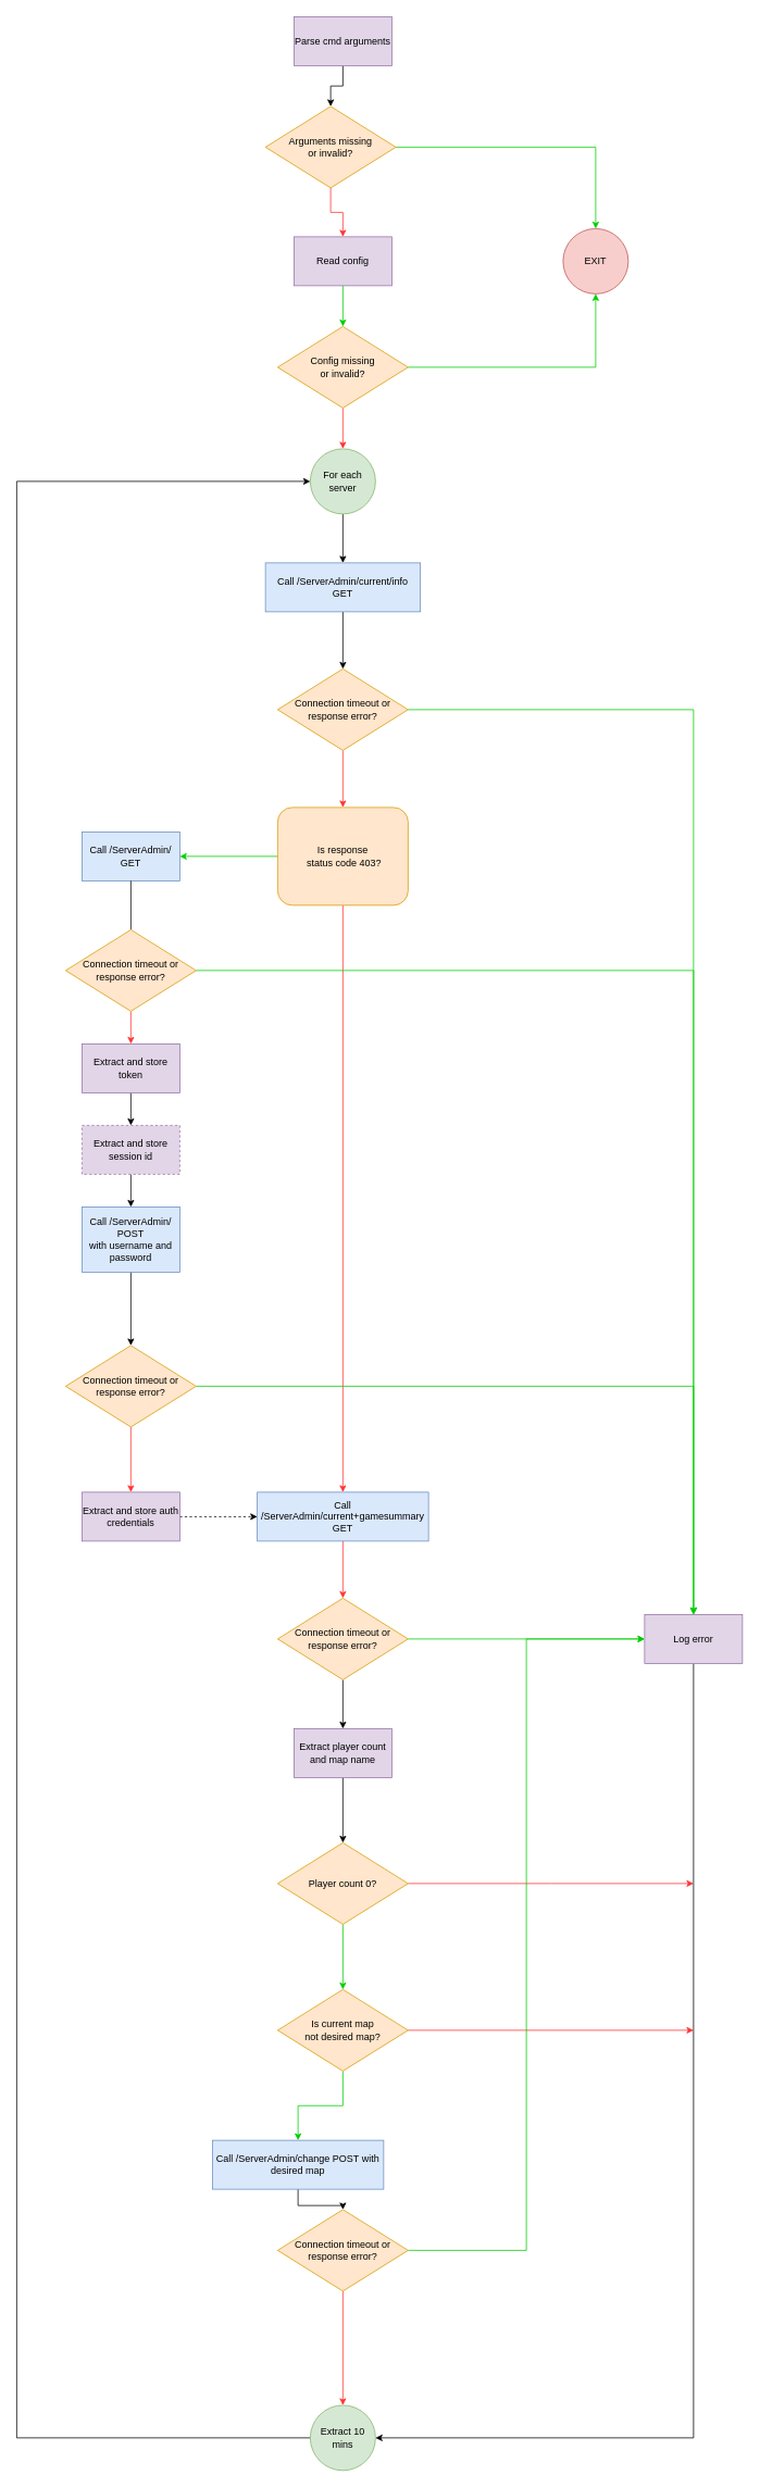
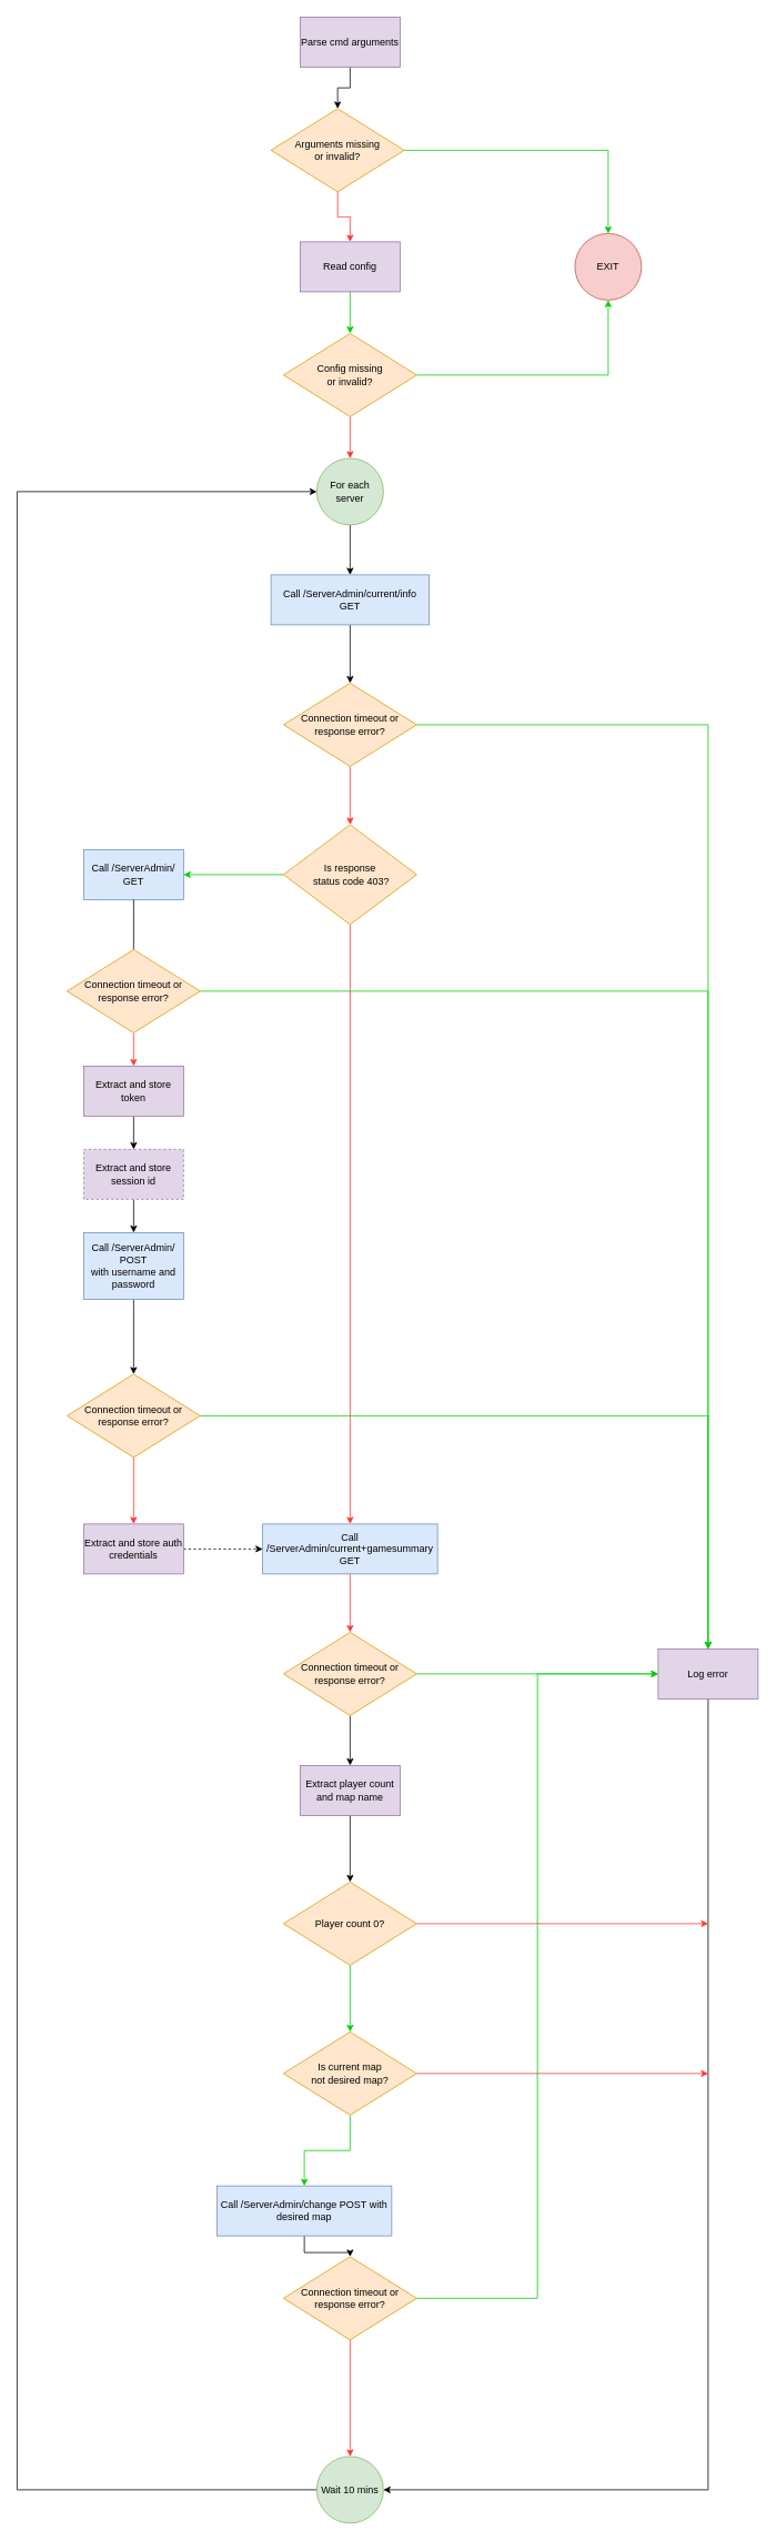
  <mxCell id="0" />
  <mxCell id="1" parent="0" />
  <mxCell id="2" value="" style="edgeStyle=orthogonalEdgeStyle;rounded=0;orthogonalLoop=1;jettySize=auto;html=1;startArrow=none;strokeColor=#FF3333;" parent="1" source="28" target="5" edge="1"><mxGeometry relative="1" as="geometry" /></mxCell>
  <mxCell id="3" value="Call /ServerAdmin/ GET" style="whiteSpace=wrap;html=1;fillColor=#dae8fc;strokeColor=#6c8ebf;" parent="1" vertex="1"><mxGeometry x="100" y="1020" width="120" height="60" as="geometry" /></mxCell>
  <mxCell id="4" value="" style="edgeStyle=orthogonalEdgeStyle;rounded=0;orthogonalLoop=1;jettySize=auto;html=1;" parent="1" source="5" target="7" edge="1"><mxGeometry relative="1" as="geometry" /></mxCell>
  <mxCell id="5" value="Extract and store token" style="whiteSpace=wrap;html=1;fillColor=#e1d5e7;strokeColor=#9673a6;" parent="1" vertex="1"><mxGeometry x="100" y="1280" width="120" height="60" as="geometry" /></mxCell>
  <mxCell id="6" value="" style="edgeStyle=orthogonalEdgeStyle;rounded=0;orthogonalLoop=1;jettySize=auto;html=1;" parent="1" source="7" target="9" edge="1"><mxGeometry relative="1" as="geometry" /></mxCell>
  <mxCell id="7" value="Extract and store session id" style="whiteSpace=wrap;html=1;fillColor=#e1d5e7;strokeColor=#9673a6;dashed=1;" parent="1" vertex="1"><mxGeometry x="100" y="1380" width="120" height="60" as="geometry" /></mxCell>
  <mxCell id="8" value="" style="edgeStyle=orthogonalEdgeStyle;rounded=0;orthogonalLoop=1;jettySize=auto;html=1;" parent="1" source="9" target="31" edge="1"><mxGeometry relative="1" as="geometry" /></mxCell>
  <mxCell id="9" value="Call /ServerAdmin/ POST&lt;br&gt;with username and password" style="whiteSpace=wrap;html=1;fillColor=#dae8fc;strokeColor=#6c8ebf;" parent="1" vertex="1"><mxGeometry x="100" y="1480" width="120" height="80" as="geometry" /></mxCell>
  <mxCell id="10" style="edgeStyle=none;rounded=0;orthogonalLoop=1;jettySize=auto;html=1;dashed=1;" parent="1" source="11" target="18" edge="1"><mxGeometry relative="1" as="geometry" /></mxCell>
  <mxCell id="11" value="Extract and store auth credentials" style="whiteSpace=wrap;html=1;fillColor=#e1d5e7;strokeColor=#9673a6;" parent="1" vertex="1"><mxGeometry x="100" y="1830" width="120" height="60" as="geometry" /></mxCell>
  <mxCell id="12" value="" style="edgeStyle=none;rounded=0;orthogonalLoop=1;jettySize=auto;html=1;" parent="1" source="13" target="25" edge="1"><mxGeometry relative="1" as="geometry" /></mxCell>
  <mxCell id="13" value="Call /ServerAdmin/current/info GET" style="whiteSpace=wrap;html=1;fillColor=#dae8fc;strokeColor=#6c8ebf;" parent="1" vertex="1"><mxGeometry x="325" y="690" width="190" height="60" as="geometry" /></mxCell>
  <mxCell id="14" style="edgeStyle=none;rounded=0;orthogonalLoop=1;jettySize=auto;html=1;strokeColor=#00CC00;" parent="1" source="16" target="3" edge="1"><mxGeometry relative="1" as="geometry" /></mxCell>
  <mxCell id="15" style="edgeStyle=none;rounded=0;orthogonalLoop=1;jettySize=auto;html=1;strokeColor=#FF3333;" parent="1" source="16" target="18" edge="1"><mxGeometry relative="1" as="geometry"><mxPoint x="420" y="1540" as="targetPoint" /></mxGeometry></mxCell>
- <mxCell id="16" value="Is response&lt;br&gt;&amp;nbsp;status code 403?" style="whiteSpace=wrap;html=1;fillColor=#ffe6cc;strokeColor=#d79b00;rounded=1;" parent="1" vertex="1"><mxGeometry x="340" y="990" width="160" height="120" as="geometry" /></mxCell>
+ <mxCell id="16" value="Is response&lt;br&gt;&amp;nbsp;status code 403?" style="rhombus;whiteSpace=wrap;html=1;fillColor=#ffe6cc;strokeColor=#d79b00;" parent="1" vertex="1"><mxGeometry x="340" y="990" width="160" height="120" as="geometry" /></mxCell>
  <mxCell id="17" value="" style="edgeStyle=orthogonalEdgeStyle;rounded=0;orthogonalLoop=1;jettySize=auto;html=1;strokeColor=#FF3333;" parent="1" source="18" target="34" edge="1"><mxGeometry relative="1" as="geometry" /></mxCell>
  <mxCell id="18" value="Call /ServerAdmin/current+gamesummary GET" style="whiteSpace=wrap;html=1;fillColor=#dae8fc;strokeColor=#6c8ebf;" parent="1" vertex="1"><mxGeometry x="315" y="1830" width="210" height="60" as="geometry" /></mxCell>
  <mxCell id="19" value="" style="edgeStyle=orthogonalEdgeStyle;rounded=0;orthogonalLoop=1;jettySize=auto;html=1;" parent="1" source="20" target="37" edge="1"><mxGeometry relative="1" as="geometry" /></mxCell>
  <mxCell id="20" value="Extract player count and map name" style="rounded=0;whiteSpace=wrap;html=1;shadow=0;sketch=0;fillColor=#e1d5e7;strokeColor=#9673a6;" parent="1" vertex="1"><mxGeometry x="360" y="2120" width="120" height="60" as="geometry" /></mxCell>
  <mxCell id="21" style="edgeStyle=orthogonalEdgeStyle;rounded=0;orthogonalLoop=1;jettySize=auto;html=1;entryX=0;entryY=0.5;entryDx=0;entryDy=0;" parent="1" source="22" target="47" edge="1"><mxGeometry relative="1" as="geometry"><Array as="points"><mxPoint y="2990" x="20" /><mxPoint y="590" x="20" /></Array></mxGeometry></mxCell>
- <mxCell id="22" value="Extract 10 mins" style="ellipse;whiteSpace=wrap;html=1;aspect=fixed;shadow=0;sketch=0;fillColor=#d5e8d4;strokeColor=#82b366;" parent="1" vertex="1"><mxGeometry x="380" y="2950" width="80" height="80" as="geometry" /></mxCell>
+ <mxCell id="22" value="Wait 10 mins" style="ellipse;whiteSpace=wrap;html=1;aspect=fixed;shadow=0;sketch=0;fillColor=#d5e8d4;strokeColor=#82b366;" parent="1" vertex="1"><mxGeometry x="380" y="2950" width="80" height="80" as="geometry" /></mxCell>
  <mxCell id="23" value="" style="edgeStyle=none;rounded=0;orthogonalLoop=1;jettySize=auto;html=1;strokeColor=#FF3333;" parent="1" source="25" target="16" edge="1"><mxGeometry relative="1" as="geometry" /></mxCell>
  <mxCell id="24" style="edgeStyle=orthogonalEdgeStyle;rounded=0;orthogonalLoop=1;jettySize=auto;html=1;strokeColor=#00CC00;entryX=0.5;entryY=0;entryDx=0;entryDy=0;" parent="1" source="25" target="60" edge="1"><mxGeometry relative="1" as="geometry"><mxPoint x="810" y="1050" as="targetPoint" /></mxGeometry></mxCell>
  <mxCell id="25" value="Connection timeout or response error?" style="rhombus;whiteSpace=wrap;html=1;fillColor=#ffe6cc;strokeColor=#d79b00;" parent="1" vertex="1"><mxGeometry x="340" y="820" width="160" height="100" as="geometry" /></mxCell>
  <mxCell id="26" value="" style="edgeStyle=orthogonalEdgeStyle;rounded=0;orthogonalLoop=1;jettySize=auto;html=1;endArrow=none;" parent="1" source="3" target="28" edge="1"><mxGeometry relative="1" as="geometry"><mxPoint x="160" y="1080" as="sourcePoint" /><mxPoint x="160" y="1300" as="targetPoint" /></mxGeometry></mxCell>
  <mxCell id="27" style="edgeStyle=orthogonalEdgeStyle;rounded=0;orthogonalLoop=1;jettySize=auto;html=1;strokeColor=#00CC00;entryX=0.5;entryY=0;entryDx=0;entryDy=0;" parent="1" source="28" target="60" edge="1"><mxGeometry relative="1" as="geometry"><mxPoint x="660" y="1190" as="targetPoint" /></mxGeometry></mxCell>
  <mxCell id="28" value="Connection timeout or response error?" style="rhombus;whiteSpace=wrap;html=1;fillColor=#ffe6cc;strokeColor=#d79b00;" parent="1" vertex="1"><mxGeometry x="80" y="1140" width="160" height="100" as="geometry" /></mxCell>
  <mxCell id="29" style="edgeStyle=orthogonalEdgeStyle;rounded=0;orthogonalLoop=1;jettySize=auto;html=1;strokeColor=#00CC00;" parent="1" source="31" target="60" edge="1"><mxGeometry relative="1" as="geometry"><mxPoint x="660" y="1700" as="targetPoint" /></mxGeometry></mxCell>
  <mxCell id="30" value="" style="edgeStyle=orthogonalEdgeStyle;rounded=0;orthogonalLoop=1;jettySize=auto;html=1;strokeColor=#FF3333;" parent="1" source="31" target="11" edge="1"><mxGeometry relative="1" as="geometry" /></mxCell>
  <mxCell id="31" value="Connection timeout or response error?" style="rhombus;whiteSpace=wrap;html=1;fillColor=#ffe6cc;strokeColor=#d79b00;" parent="1" vertex="1"><mxGeometry x="80" y="1650" width="160" height="100" as="geometry" /></mxCell>
  <mxCell id="32" value="" style="edgeStyle=orthogonalEdgeStyle;rounded=0;orthogonalLoop=1;jettySize=auto;html=1;" parent="1" source="34" target="20" edge="1"><mxGeometry relative="1" as="geometry" /></mxCell>
  <mxCell id="33" style="edgeStyle=orthogonalEdgeStyle;rounded=0;orthogonalLoop=1;jettySize=auto;html=1;strokeColor=#00CC00;" parent="1" source="34" target="60" edge="1"><mxGeometry relative="1" as="geometry"><mxPoint x="660" y="2010" as="targetPoint" /></mxGeometry></mxCell>
  <mxCell id="34" value="Connection timeout or response error?" style="rhombus;whiteSpace=wrap;html=1;fillColor=#ffe6cc;strokeColor=#d79b00;" parent="1" vertex="1"><mxGeometry x="340" y="1960" width="160" height="100" as="geometry" /></mxCell>
  <mxCell id="35" style="edgeStyle=orthogonalEdgeStyle;rounded=0;orthogonalLoop=1;jettySize=auto;html=1;strokeColor=#FF3333;" parent="1" source="37" edge="1"><mxGeometry relative="1" as="geometry"><mxPoint x="850" y="2310" as="targetPoint" /></mxGeometry></mxCell>
  <mxCell id="36" value="" style="edgeStyle=orthogonalEdgeStyle;rounded=0;orthogonalLoop=1;jettySize=auto;html=1;strokeColor=#00CC00;" parent="1" source="37" target="40" edge="1"><mxGeometry relative="1" as="geometry" /></mxCell>
  <mxCell id="37" value="Player count 0?" style="rhombus;whiteSpace=wrap;html=1;fillColor=#ffe6cc;strokeColor=#d79b00;" parent="1" vertex="1"><mxGeometry x="340" y="2260" width="160" height="100" as="geometry" /></mxCell>
  <mxCell id="38" style="edgeStyle=orthogonalEdgeStyle;rounded=0;orthogonalLoop=1;jettySize=auto;html=1;strokeColor=#FF3333;" parent="1" source="40" edge="1"><mxGeometry relative="1" as="geometry"><mxPoint x="850" y="2490" as="targetPoint" /></mxGeometry></mxCell>
  <mxCell id="39" value="" style="edgeStyle=orthogonalEdgeStyle;rounded=0;orthogonalLoop=1;jettySize=auto;html=1;strokeColor=#00CC00;" parent="1" source="40" target="42" edge="1"><mxGeometry relative="1" as="geometry" /></mxCell>
  <mxCell id="40" value="Is current map&lt;br&gt;not desired map?" style="rhombus;whiteSpace=wrap;html=1;fillColor=#ffe6cc;strokeColor=#d79b00;" parent="1" vertex="1"><mxGeometry x="340" y="2440" width="160" height="100" as="geometry" /></mxCell>
  <mxCell id="41" value="" style="edgeStyle=orthogonalEdgeStyle;rounded=0;orthogonalLoop=1;jettySize=auto;html=1;" parent="1" source="42" target="45" edge="1"><mxGeometry relative="1" as="geometry" /></mxCell>
  <mxCell id="42" value="Call /ServerAdmin/change POST with desired map" style="whiteSpace=wrap;html=1;fillColor=#dae8fc;strokeColor=#6c8ebf;" parent="1" vertex="1"><mxGeometry x="260" y="2625" width="210" height="60" as="geometry" /></mxCell>
  <mxCell id="43" style="edgeStyle=orthogonalEdgeStyle;rounded=0;orthogonalLoop=1;jettySize=auto;html=1;strokeColor=#00CC00;entryX=0;entryY=0.5;entryDx=0;entryDy=0;" parent="1" source="45" target="60" edge="1"><mxGeometry relative="1" as="geometry"><mxPoint x="660" y="2760" as="targetPoint" /></mxGeometry></mxCell>
  <mxCell id="44" style="edgeStyle=orthogonalEdgeStyle;rounded=0;orthogonalLoop=1;jettySize=auto;html=1;strokeColor=#FF3333;" parent="1" source="45" target="22" edge="1"><mxGeometry relative="1" as="geometry" /></mxCell>
  <mxCell id="45" value="Connection timeout or response error?" style="rhombus;whiteSpace=wrap;html=1;fillColor=#ffe6cc;strokeColor=#d79b00;" parent="1" vertex="1"><mxGeometry x="340" y="2710" width="160" height="100" as="geometry" /></mxCell>
  <mxCell id="46" value="" style="edgeStyle=orthogonalEdgeStyle;rounded=0;orthogonalLoop=1;jettySize=auto;html=1;" parent="1" source="47" target="13" edge="1"><mxGeometry relative="1" as="geometry" /></mxCell>
  <mxCell id="47" value="For each server" style="ellipse;whiteSpace=wrap;html=1;aspect=fixed;shadow=0;sketch=0;fillColor=#d5e8d4;strokeColor=#82b366;" parent="1" vertex="1"><mxGeometry x="380" y="550" width="80" height="80" as="geometry" /></mxCell>
  <mxCell id="48" value="" style="edgeStyle=orthogonalEdgeStyle;rounded=0;orthogonalLoop=1;jettySize=auto;html=1;" parent="1" source="49" target="58" edge="1"><mxGeometry relative="1" as="geometry" /></mxCell>
  <mxCell id="49" value="Parse cmd arguments" style="rounded=0;whiteSpace=wrap;html=1;shadow=0;sketch=0;fillColor=#e1d5e7;strokeColor=#9673a6;" parent="1" vertex="1"><mxGeometry x="360" y="20" width="120" height="60" as="geometry" /></mxCell>
  <mxCell id="50" value="" style="edgeStyle=orthogonalEdgeStyle;rounded=0;orthogonalLoop=1;jettySize=auto;html=1;strokeColor=#00CC00;" parent="1" source="51" target="54" edge="1"><mxGeometry relative="1" as="geometry" /></mxCell>
  <mxCell id="51" value="Read config" style="rounded=0;whiteSpace=wrap;html=1;shadow=0;sketch=0;fillColor=#e1d5e7;strokeColor=#9673a6;" parent="1" vertex="1"><mxGeometry x="360" y="290" width="120" height="60" as="geometry" /></mxCell>
  <mxCell id="52" style="edgeStyle=orthogonalEdgeStyle;rounded=0;orthogonalLoop=1;jettySize=auto;html=1;entryX=0.5;entryY=1;entryDx=0;entryDy=0;strokeColor=#00CC00;" parent="1" source="54" target="55" edge="1"><mxGeometry relative="1" as="geometry" /></mxCell>
  <mxCell id="53" value="" style="edgeStyle=orthogonalEdgeStyle;rounded=0;orthogonalLoop=1;jettySize=auto;html=1;strokeColor=#FF3333;" parent="1" source="54" target="47" edge="1"><mxGeometry relative="1" as="geometry" /></mxCell>
  <mxCell id="54" value="Config missing&lt;br&gt;or invalid?" style="rhombus;whiteSpace=wrap;html=1;fillColor=#ffe6cc;strokeColor=#d79b00;" parent="1" vertex="1"><mxGeometry x="340" y="400" width="160" height="100" as="geometry" /></mxCell>
  <mxCell id="55" value="EXIT" style="ellipse;whiteSpace=wrap;html=1;aspect=fixed;shadow=0;sketch=0;fillColor=#f8cecc;strokeColor=#b85450;" parent="1" vertex="1"><mxGeometry x="690" y="280" width="80" height="80" as="geometry" /></mxCell>
  <mxCell id="56" style="edgeStyle=orthogonalEdgeStyle;rounded=0;orthogonalLoop=1;jettySize=auto;html=1;entryX=0.5;entryY=0;entryDx=0;entryDy=0;strokeColor=#00CC00;" parent="1" source="58" target="55" edge="1"><mxGeometry relative="1" as="geometry" /></mxCell>
  <mxCell id="57" value="" style="edgeStyle=orthogonalEdgeStyle;rounded=0;orthogonalLoop=1;jettySize=auto;html=1;strokeColor=#FF3333;" parent="1" source="58" target="51" edge="1"><mxGeometry relative="1" as="geometry" /></mxCell>
  <mxCell id="58" value="Arguments missing&lt;br&gt;or invalid?" style="rhombus;whiteSpace=wrap;html=1;fillColor=#ffe6cc;strokeColor=#d79b00;" parent="1" vertex="1"><mxGeometry x="325" y="130" width="160" height="100" as="geometry" /></mxCell>
  <mxCell id="59" style="edgeStyle=orthogonalEdgeStyle;rounded=0;orthogonalLoop=1;jettySize=auto;html=1;entryX=1;entryY=0.5;entryDx=0;entryDy=0;" parent="1" source="60" target="22" edge="1"><mxGeometry relative="1" as="geometry"><Array as="points"><mxPoint x="850" y="2990" /></Array></mxGeometry></mxCell>
  <mxCell id="60" value="Log error" style="rounded=0;whiteSpace=wrap;html=1;shadow=0;sketch=0;fillColor=#e1d5e7;strokeColor=#9673a6;" parent="1" vertex="1"><mxGeometry x="790" y="1980" width="120" height="60" as="geometry" /></mxCell>
